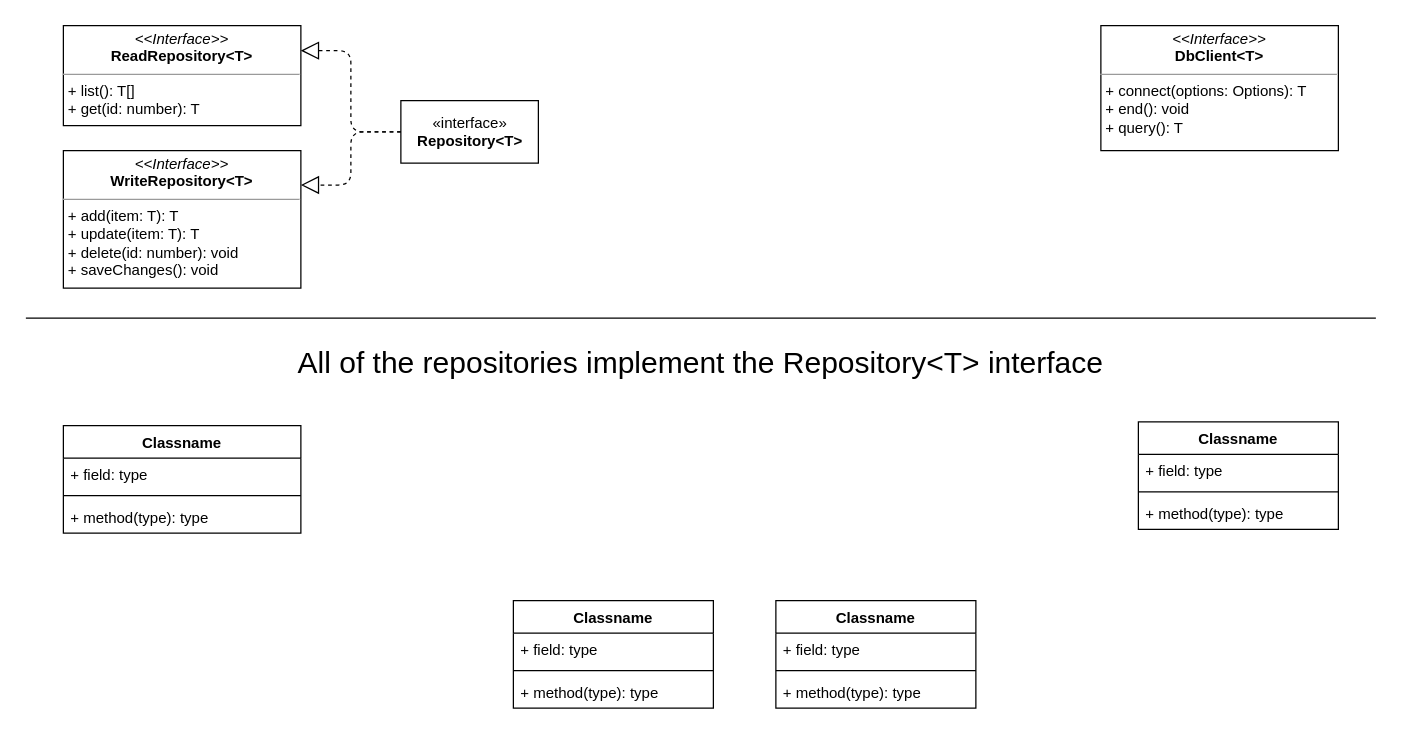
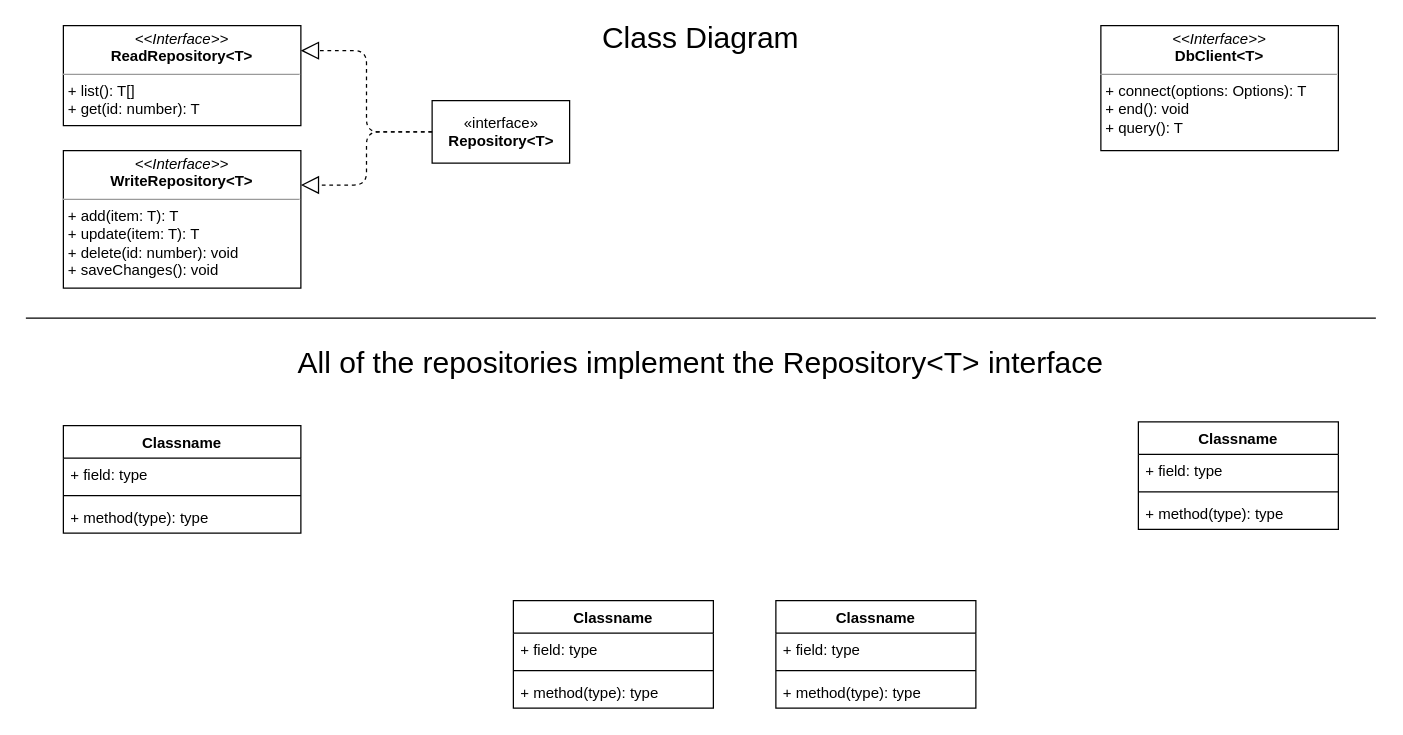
  <mxCell id="0" />
  <mxCell id="1" parent="0" />
  <mxCell id="2" value="&lt;p style=&quot;margin: 0px ; margin-top: 4px ; text-align: center&quot;&gt;&lt;i&gt;&amp;lt;&amp;lt;Interface&amp;gt;&amp;gt;&lt;/i&gt;&lt;br&gt;&lt;b&gt;ReadRepository&amp;lt;T&amp;gt;&lt;/b&gt;&lt;/p&gt;&lt;hr size=&quot;1&quot;&gt;&lt;p style=&quot;margin: 0px ; margin-left: 4px&quot;&gt;+ list(): T[]&lt;br&gt;+ get(id: number): T&lt;/p&gt;" style="verticalAlign=top;align=left;overflow=fill;fontSize=12;fontFamily=Helvetica;html=1;" parent="1" vertex="1"><mxGeometry x="50" y="20" width="190" height="80" as="geometry" /></mxCell>
  <mxCell id="3" value="&lt;p style=&quot;margin: 0px ; margin-top: 4px ; text-align: center&quot;&gt;&lt;i&gt;&amp;lt;&amp;lt;Interface&amp;gt;&amp;gt;&lt;/i&gt;&lt;br&gt;&lt;b&gt;WriteRepository&amp;lt;T&amp;gt;&lt;/b&gt;&lt;/p&gt;&lt;hr size=&quot;1&quot;&gt;&lt;p style=&quot;margin: 0px ; margin-left: 4px&quot;&gt;+ add(item: T): T&lt;br&gt;+ update(item: T): T&lt;/p&gt;&lt;p style=&quot;margin: 0px ; margin-left: 4px&quot;&gt;+ delete(id: number): void&lt;/p&gt;&lt;p style=&quot;margin: 0px ; margin-left: 4px&quot;&gt;+ saveChanges(): void&lt;/p&gt;&lt;span style=&quot;color: rgba(0 , 0 , 0 , 0) ; font-family: monospace ; font-size: 0px&quot;&gt;%3CmxGraphModel%3E%3Croot%3E%3CmxCell%20id%3D%220%22%2F%3E%3CmxCell%20id%3D%221%22%20parent%3D%220%22%2F%3E%3CmxCell%20id%3D%222%22%20value%3D%22%26lt%3Bp%20style%3D%26quot%3Bmargin%3A0px%3Bmargin-top%3A4px%3Btext-align%3Acenter%3B%26quot%3B%26gt%3B%26lt%3Bi%26gt%3B%26amp%3Blt%3B%26amp%3Blt%3BInterface%26amp%3Bgt%3B%26amp%3Bgt%3B%26lt%3B%2Fi%26gt%3B%26lt%3Bbr%2F%26gt%3B%26lt%3Bb%26gt%3BInterface%26lt%3B%2Fb%26gt%3B%26lt%3B%2Fp%26gt%3B%26lt%3Bhr%20size%3D%26quot%3B1%26quot%3B%2F%26gt%3B%26lt%3Bp%20style%3D%26quot%3Bmargin%3A0px%3Bmargin-left%3A4px%3B%26quot%3B%26gt%3B%2B%20field1%3A%20Type%26lt%3Bbr%2F%26gt%3B%2B%20field2%3A%20Type%26lt%3B%2Fp%26gt%3B%26lt%3Bhr%20size%3D%26quot%3B1%26quot%3B%2F%26gt%3B%26lt%3Bp%20style%3D%26quot%3Bmargin%3A0px%3Bmargin-left%3A4px%3B%26quot%3B%26gt%3B%2B%20method1(Type)%3A%20Type%26lt%3Bbr%2F%26gt%3B%2B%20method2(Type%2C%20Type)%3A%20Type%26lt%3B%2Fp%26gt%3B%22%20style%3D%22verticalAlign%3Dtop%3Balign%3Dleft%3Boverflow%3Dfill%3BfontSize%3D12%3BfontFamily%3DHelvetica%3Bhtml%3D1%3B%22%20vertex%3D%221%22%20parent%3D%221%22%3E%3CmxGeometry%20x%3D%2220%22%20y%3D%2220%22%20width%3D%22190%22%20height%3D%22140%22%20as%3D%22geometry%22%2F%3E%3C%2FmxCell%3E%3C%2Froot%3E%3C%2FmxGraphModel%3E&lt;/span&gt;&lt;span style=&quot;color: rgba(0 , 0 , 0 , 0) ; font-family: monospace ; font-size: 0px&quot;&gt;%3CmxGraphModel%3E%3Croot%3E%3CmxCell%20id%3D%220%22%2F%3E%3CmxCell%20id%3D%221%22%20parent%3D%220%22%2F%3E%3CmxCell%20id%3D%222%22%20value%3D%22%26lt%3Bp%20style%3D%26quot%3Bmargin%3A0px%3Bmargin-top%3A4px%3Btext-align%3Acenter%3B%26quot%3B%26gt%3B%26lt%3Bi%26gt%3B%26amp%3Blt%3B%26amp%3Blt%3BInterface%26amp%3Bgt%3B%26amp%3Bgt%3B%26lt%3B%2Fi%26gt%3B%26lt%3Bbr%2F%26gt%3B%26lt%3Bb%26gt%3BInterface%26lt%3B%2Fb%26gt%3B%26lt%3B%2Fp%26gt%3B%26lt%3Bhr%20size%3D%26quot%3B1%26quot%3B%2F%26gt%3B%26lt%3Bp%20style%3D%26quot%3Bmargin%3A0px%3Bmargin-left%3A4px%3B%26quot%3B%26gt%3B%2B%20field1%3A%20Type%26lt%3Bbr%2F%26gt%3B%2B%20field2%3A%20Type%26lt%3B%2Fp%26gt%3B%26lt%3Bhr%20size%3D%26quot%3B1%26quot%3B%2F%26gt%3B%26lt%3Bp%20style%3D%26quot%3Bmargin%3A0px%3Bmargin-left%3A4px%3B%26quot%3B%26gt%3B%2B%20method1(Type)%3A%20Type%26lt%3Bbr%2F%26gt%3B%2B%20method2(Type%2C%20Type)%3A%20Type%26lt%3B%2Fp%26gt%3B%22%20style%3D%22verticalAlign%3Dtop%3Balign%3Dleft%3Boverflow%3Dfill%3BfontSize%3D12%3BfontFamily%3DHelvetica%3Bhtml%3D1%3B%22%20vertex%3D%221%22%20parent%3D%221%22%3E%3CmxGeometry%20x%3D%2220%22%20y%3D%2220%22%20width%3D%22190%22%20height%3D%22140%22%20as%3D%22geometry%22%2F%3E%3C%2FmxCell%3E%3C%2Froot%3E%3C%2FmxGraphModel%3E&lt;/span&gt;" style="verticalAlign=top;align=left;overflow=fill;fontSize=12;fontFamily=Helvetica;html=1;" parent="1" vertex="1"><mxGeometry x="50" y="120" width="190" height="110" as="geometry" /></mxCell>
  <mxCell id="4" value="Classname" style="swimlane;fontStyle=1;align=center;verticalAlign=top;childLayout=stackLayout;horizontal=1;startSize=26;horizontalStack=0;resizeParent=1;resizeParentMax=0;resizeLast=0;collapsible=1;marginBottom=0;" parent="1" vertex="1"><mxGeometry x="910" y="337" width="160" height="86" as="geometry" /></mxCell>
  <mxCell id="5" value="+ field: type" style="text;strokeColor=none;fillColor=none;align=left;verticalAlign=top;spacingLeft=4;spacingRight=4;overflow=hidden;rotatable=0;points=[[0,0.5],[1,0.5]];portConstraint=eastwest;" parent="4" vertex="1"><mxGeometry y="26" width="160" height="26" as="geometry" /></mxCell>
  <mxCell id="6" value="" style="line;strokeWidth=1;fillColor=none;align=left;verticalAlign=middle;spacingTop=-1;spacingLeft=3;spacingRight=3;rotatable=0;labelPosition=right;points=[];portConstraint=eastwest;" parent="4" vertex="1"><mxGeometry y="52" width="160" height="8" as="geometry" /></mxCell>
  <mxCell id="7" value="+ method(type): type" style="text;strokeColor=none;fillColor=none;align=left;verticalAlign=top;spacingLeft=4;spacingRight=4;overflow=hidden;rotatable=0;points=[[0,0.5],[1,0.5]];portConstraint=eastwest;" parent="4" vertex="1"><mxGeometry y="60" width="160" height="26" as="geometry" /></mxCell>
  <mxCell id="8" value="Classname" style="swimlane;fontStyle=1;align=center;verticalAlign=top;childLayout=stackLayout;horizontal=1;startSize=26;horizontalStack=0;resizeParent=1;resizeParentMax=0;resizeLast=0;collapsible=1;marginBottom=0;" parent="1" vertex="1"><mxGeometry x="620" y="480" width="160" height="86" as="geometry" /></mxCell>
  <mxCell id="9" value="+ field: type" style="text;strokeColor=none;fillColor=none;align=left;verticalAlign=top;spacingLeft=4;spacingRight=4;overflow=hidden;rotatable=0;points=[[0,0.5],[1,0.5]];portConstraint=eastwest;" parent="8" vertex="1"><mxGeometry y="26" width="160" height="26" as="geometry" /></mxCell>
  <mxCell id="10" value="" style="line;strokeWidth=1;fillColor=none;align=left;verticalAlign=middle;spacingTop=-1;spacingLeft=3;spacingRight=3;rotatable=0;labelPosition=right;points=[];portConstraint=eastwest;" parent="8" vertex="1"><mxGeometry y="52" width="160" height="8" as="geometry" /></mxCell>
  <mxCell id="11" value="+ method(type): type" style="text;strokeColor=none;fillColor=none;align=left;verticalAlign=top;spacingLeft=4;spacingRight=4;overflow=hidden;rotatable=0;points=[[0,0.5],[1,0.5]];portConstraint=eastwest;" parent="8" vertex="1"><mxGeometry y="60" width="160" height="26" as="geometry" /></mxCell>
  <mxCell id="12" value="Classname" style="swimlane;fontStyle=1;align=center;verticalAlign=top;childLayout=stackLayout;horizontal=1;startSize=26;horizontalStack=0;resizeParent=1;resizeParentMax=0;resizeLast=0;collapsible=1;marginBottom=0;" parent="1" vertex="1"><mxGeometry x="50" y="340" width="190" height="86" as="geometry" /></mxCell>
  <mxCell id="13" value="+ field: type" style="text;strokeColor=none;fillColor=none;align=left;verticalAlign=top;spacingLeft=4;spacingRight=4;overflow=hidden;rotatable=0;points=[[0,0.5],[1,0.5]];portConstraint=eastwest;" parent="12" vertex="1"><mxGeometry y="26" width="190" height="26" as="geometry" /></mxCell>
  <mxCell id="14" value="" style="line;strokeWidth=1;fillColor=none;align=left;verticalAlign=middle;spacingTop=-1;spacingLeft=3;spacingRight=3;rotatable=0;labelPosition=right;points=[];portConstraint=eastwest;" parent="12" vertex="1"><mxGeometry y="52" width="190" height="8" as="geometry" /></mxCell>
  <mxCell id="15" value="+ method(type): type" style="text;strokeColor=none;fillColor=none;align=left;verticalAlign=top;spacingLeft=4;spacingRight=4;overflow=hidden;rotatable=0;points=[[0,0.5],[1,0.5]];portConstraint=eastwest;" parent="12" vertex="1"><mxGeometry y="60" width="190" height="26" as="geometry" /></mxCell>
  <mxCell id="16" value="Classname" style="swimlane;fontStyle=1;align=center;verticalAlign=top;childLayout=stackLayout;horizontal=1;startSize=26;horizontalStack=0;resizeParent=1;resizeParentMax=0;resizeLast=0;collapsible=1;marginBottom=0;" parent="1" vertex="1"><mxGeometry x="410" y="480" width="160" height="86" as="geometry" /></mxCell>
  <mxCell id="17" value="+ field: type" style="text;strokeColor=none;fillColor=none;align=left;verticalAlign=top;spacingLeft=4;spacingRight=4;overflow=hidden;rotatable=0;points=[[0,0.5],[1,0.5]];portConstraint=eastwest;" parent="16" vertex="1"><mxGeometry y="26" width="160" height="26" as="geometry" /></mxCell>
  <mxCell id="18" value="" style="line;strokeWidth=1;fillColor=none;align=left;verticalAlign=middle;spacingTop=-1;spacingLeft=3;spacingRight=3;rotatable=0;labelPosition=right;points=[];portConstraint=eastwest;" parent="16" vertex="1"><mxGeometry y="52" width="160" height="8" as="geometry" /></mxCell>
  <mxCell id="19" value="+ method(type): type" style="text;strokeColor=none;fillColor=none;align=left;verticalAlign=top;spacingLeft=4;spacingRight=4;overflow=hidden;rotatable=0;points=[[0,0.5],[1,0.5]];portConstraint=eastwest;" parent="16" vertex="1"><mxGeometry y="60" width="160" height="26" as="geometry" /></mxCell>
  <mxCell id="20" value="" style="line;strokeWidth=1;fillColor=none;align=left;verticalAlign=middle;spacingTop=-1;spacingLeft=3;spacingRight=3;rotatable=0;labelPosition=right;points=[];portConstraint=eastwest;" parent="1" vertex="1"><mxGeometry x="20" y="250" width="1080" height="8" as="geometry" /></mxCell>
  <mxCell id="21" value="All of the repositories implement the Repository&amp;lt;T&amp;gt; interface" style="text;html=1;strokeColor=none;fillColor=none;align=center;verticalAlign=middle;whiteSpace=wrap;rounded=0;fontSize=24;" parent="1" vertex="1"><mxGeometry x="165" y="280" width="790" height="20" as="geometry" /></mxCell>
  <mxCell id="22" value="&lt;p style=&quot;margin: 0px ; margin-top: 4px ; text-align: center&quot;&gt;&lt;i&gt;&amp;lt;&amp;lt;Interface&amp;gt;&amp;gt;&lt;/i&gt;&lt;br&gt;&lt;b&gt;DbClient&amp;lt;T&amp;gt;&lt;/b&gt;&lt;/p&gt;&lt;hr size=&quot;1&quot;&gt;&lt;p style=&quot;margin: 0px ; margin-left: 4px&quot;&gt;+ connect(options: Options): T&lt;br&gt;+ end(): void&lt;/p&gt;&lt;p style=&quot;margin: 0px ; margin-left: 4px&quot;&gt;+ query(): T&lt;/p&gt;" style="verticalAlign=top;align=left;overflow=fill;fontSize=12;fontFamily=Helvetica;html=1;" parent="1" vertex="1"><mxGeometry x="880" y="20" width="190" height="100" as="geometry" /></mxCell>
- <mxCell id="24" value="«interface»&lt;br&gt;&lt;b&gt;Repository&amp;lt;T&amp;gt;&lt;/b&gt;" style="html=1;" parent="1" vertex="1"><mxGeometry x="320" y="80" width="110" height="50" as="geometry" /></mxCell>
+ <mxCell id="23" value="Class Diagram" style="text;html=1;strokeColor=none;fillColor=none;align=center;verticalAlign=middle;whiteSpace=wrap;rounded=0;fontSize=24;" parent="1" vertex="1"><mxGeometry x="450" y="20" width="220" height="20" as="geometry" /></mxCell>
+ <mxCell id="24" value="«interface»&lt;br&gt;&lt;b&gt;Repository&amp;lt;T&amp;gt;&lt;/b&gt;" style="html=1;" parent="1" vertex="1"><mxGeometry x="345" y="80" width="110" height="50" as="geometry" /></mxCell>
  <mxCell id="25" value="" style="endArrow=block;dashed=1;endFill=0;endSize=12;html=1;exitX=0;exitY=0.5;exitDx=0;exitDy=0;entryX=1;entryY=0.25;entryDx=0;entryDy=0;edgeStyle=orthogonalEdgeStyle;" parent="1" source="24" target="2" edge="1"><mxGeometry width="160" relative="1" as="geometry"><mxPoint x="410" y="144.5" as="sourcePoint" /><mxPoint x="570" y="144.5" as="targetPoint" /></mxGeometry></mxCell>
  <mxCell id="26" value="" style="endArrow=block;dashed=1;endFill=0;endSize=12;html=1;exitX=0;exitY=0.5;exitDx=0;exitDy=0;entryX=1;entryY=0.25;entryDx=0;entryDy=0;edgeStyle=orthogonalEdgeStyle;" parent="1" source="24" target="3" edge="1"><mxGeometry width="160" relative="1" as="geometry"><mxPoint x="330" y="115" as="sourcePoint" /><mxPoint x="270" y="150" as="targetPoint" /></mxGeometry></mxCell>
